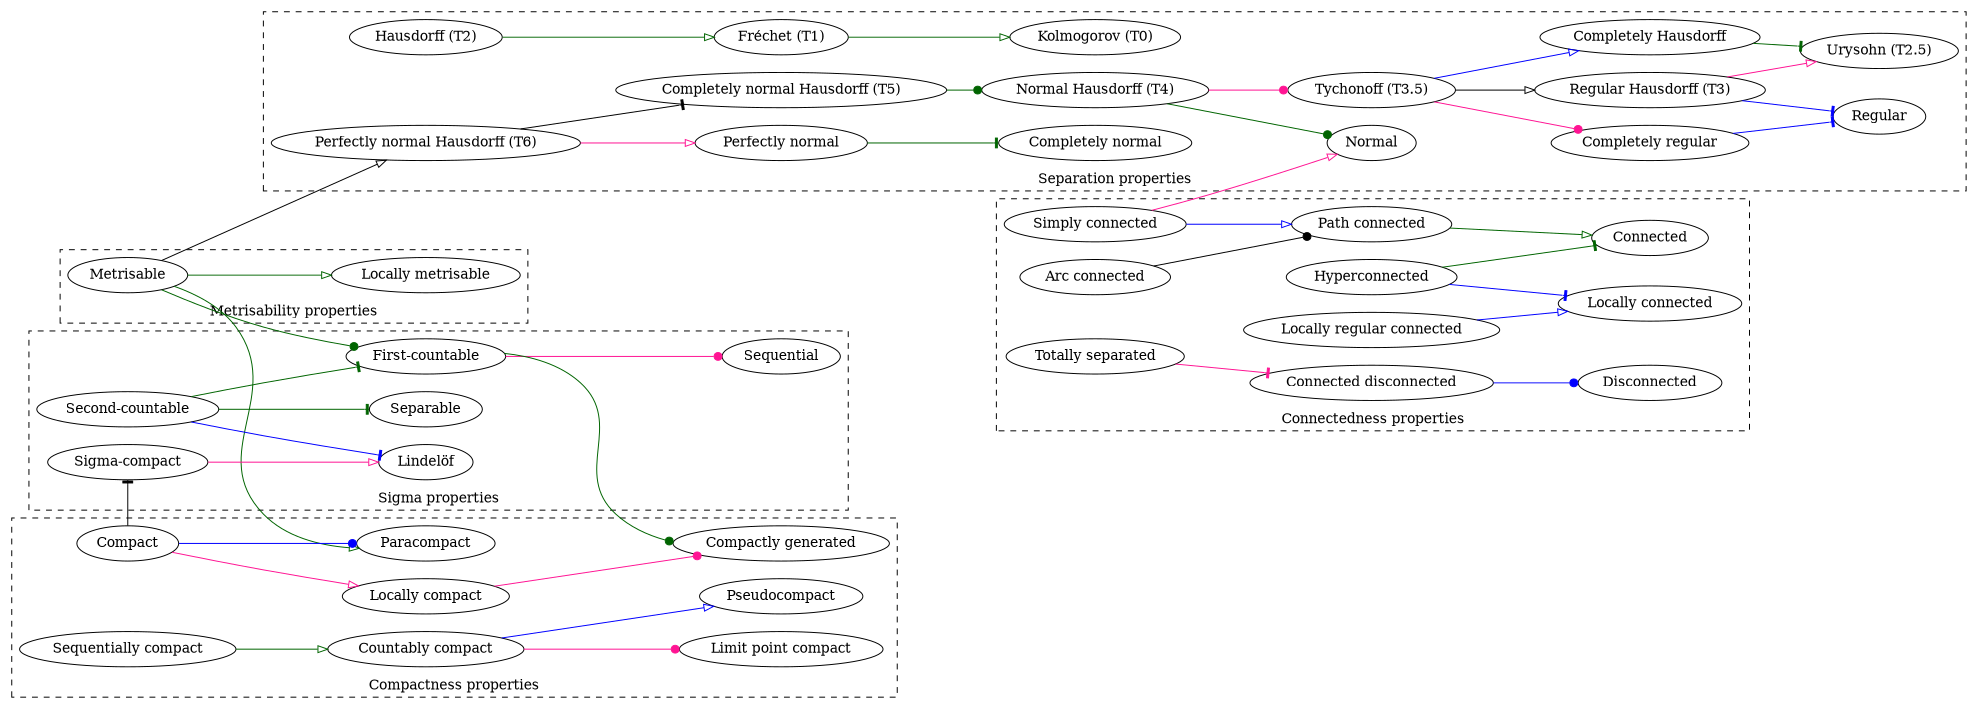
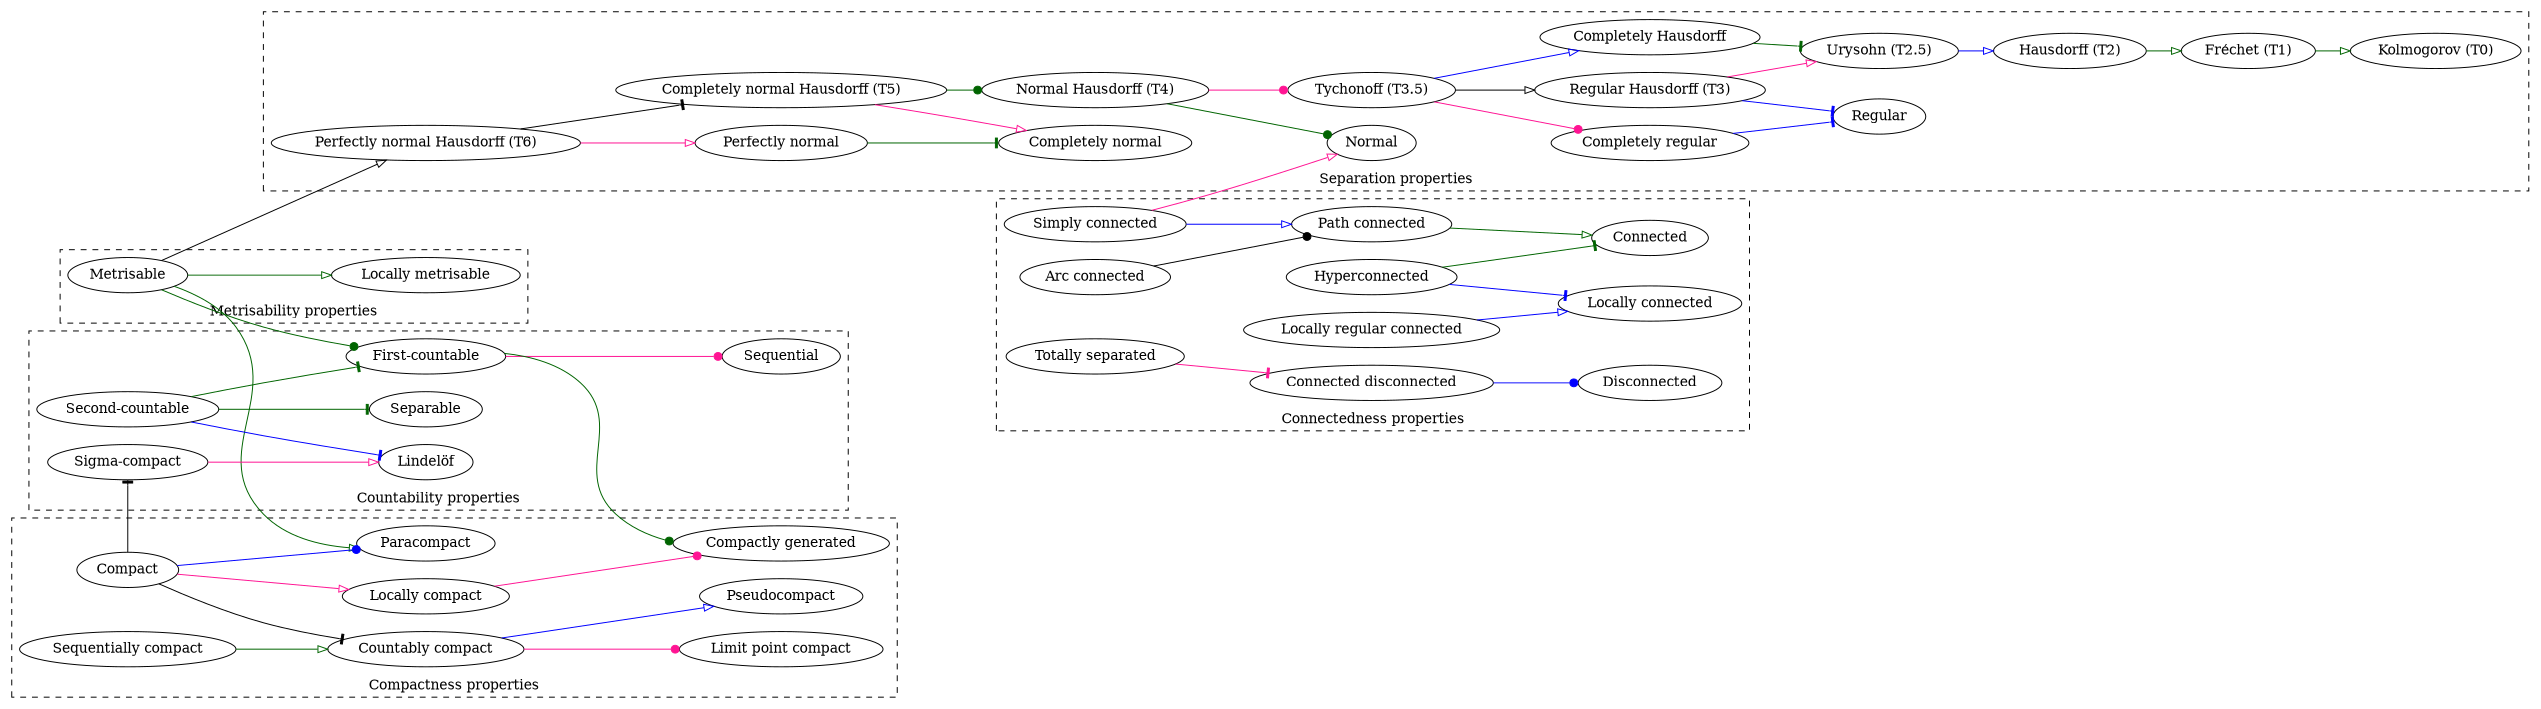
  digraph {
    rankdir=LR
    edge [arrowhead=onormal color=darkgreen]
    n1 [label=Normal]
    n2 [label="Completely normal"]
    n3 [label="Perfectly normal"]
    n4 [label=Regular]
    n5 [label="Completely regular"]
    n6 [label="Kolmogorov (T0)"]
    n7 [label="Fréchet (T1)"]
    n8 [label="Hausdorff (T2)"]
    n9 [label="Urysohn (T2.5)"]
    n10 [label="Regular Hausdorff (T3)"]
    n11 [label="Tychonoff (T3.5)"]
    n12 [label="Completely Hausdorff"]
    n13 [label="Completely normal Hausdorff (T5)"]
    n14 [label="Normal Hausdorff (T4)"]
    n15 [label="Perfectly normal Hausdorff (T6)"]
    n16 [label=Metrisable]
    n17 [label="Locally metrisable"]
    n18 [label=Sequential]
    n19 [label="First-countable"]
    n20 [label="Second-countable"]
    n21 [label=Separable]
    n22 [label="Lindelöf"]
    n23 [label="Sigma-compact"]
    n24 [label="Locally compact"]
    n25 [label="Compactly generated"]
    n26 [label=Compact]
    n27 [label="Countably compact"]
    n28 [label=Paracompact]
    n29 [label="Limit point compact"]
    n30 [label=Pseudocompact]
    n31 [label="Sequentially compact"]
    n32 [label=Connected]
    n33 [label="Path connected"]
    n34 [label="Arc connected"]
    n35 [label="Simply connected"]
    n36 [label=Hyperconnected]
    n37 [label="Locally connected"]
    n38 [label="Locally regular connected"]
    n39 [label=Disconnected]
    n40 [label="Connected disconnected"]
    n41 [label="Totally separated"]
    subgraph cluster_1 {
      color=black
      label="Separation properties"
      labelloc=b
      style=dashed
      n1
      n2
      n3
      n4
      n5
      n6
      n7
      n8
      n9
      n10
      n11
      n12
      n13
      n14
      n15
    }
    subgraph cluster_2 {
      color=black
      label="Metrisability properties"
      labelloc=b
      style=dashed
      n16
      n17
    }
    subgraph cluster_3 {
      color=black
-     label="Sigma properties"
+     label="Countability properties"
      labelloc=b
      style=dashed
      n18
      n19
      n20
      n21
      n22
      n23
    }
    subgraph cluster_4 {
      color=black
      label="Compactness properties"
      labelloc=b
      style=dashed
      n24
      n25
      n26
      n27
      n28
      n29
      n30
      n31
    }
    subgraph cluster_5 {
      color=black
      label="Connectedness properties"
      labelloc=b
      style=dashed
      n32
      n33
      n34
      n35
      n36
      n37
      n38
      n39
      n40
      n41
    }
    n3 -> n2 [arrowhead=tee]
    n5 -> n4 [arrowhead=tee color=blue]
    n7 -> n6
    n8 -> n7
+   n9 -> n8 [color=blue]
    n10 -> n4 [arrowhead=tee color=blue]
    n10 -> n9 [color=deeppink]
    n11 -> n5 [arrowhead=dot color=deeppink]
    n11 -> n10 [color=black]
    n11 -> n12 [color=blue]
    n12 -> n9 [arrowhead=tee]
+   n13 -> n2 [color=deeppink]
    n13 -> n14 [arrowhead=dot]
    n14 -> n1 [arrowhead=dot]
    n14 -> n11 [arrowhead=dot color=deeppink]
    n15 -> n3 [color=deeppink]
    n15 -> n13 [arrowhead=tee color=black]
    n16 -> n15 [color=black]
    n16 -> n17
    n16 -> n19 [arrowhead=dot]
    n16 -> n28
    n17 -> n41 [style=invis arrowhead="" color=""]
    n18 -> n41 [style=invis arrowhead="" color=""]
    n19 -> n18 [arrowhead=dot color=deeppink]
    n19 -> n25 [arrowhead=dot]
    n20 -> n19 [arrowhead=tee]
    n20 -> n21 [arrowhead=tee]
    n20 -> n22 [arrowhead=tee color=blue]
    n23 -> n22 [color=deeppink]
    n24 -> n25 [arrowhead=dot color=deeppink]
    n26 -> n23 [arrowhead=tee color=black]
    n26 -> n24 [color=deeppink]
+   n26 -> n27 [arrowhead=tee color=black]
    n26 -> n28 [arrowhead=dot color=blue]
    n27 -> n29 [arrowhead=dot color=deeppink]
    n27 -> n30 [color=blue]
    n31 -> n27
    n33 -> n32
    n34 -> n33 [arrowhead=dot color=black]
    n35 -> n1 [color=deeppink]
    n35 -> n33 [color=blue]
    n36 -> n32 [arrowhead=tee]
    n36 -> n37 [arrowhead=tee color=blue]
    n38 -> n37 [color=blue]
    n40 -> n39 [arrowhead=dot color=blue]
    n41 -> n40 [arrowhead=tee color=deeppink]
  }
